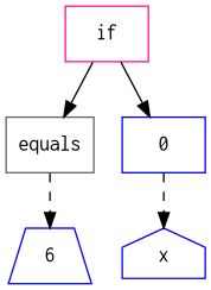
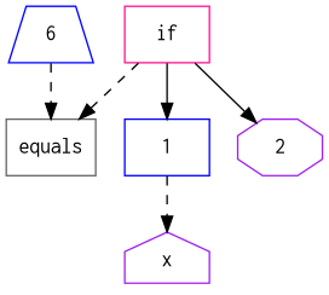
  digraph {
    node [color=blue fontname=courier shape=box]
    edge [style=solid]
    n1 [color=deeppink label=if]
    n2 [color=gray40 label=equals]
-   n3 [label=0]
+   n3 [label=1]
+   n4 [color=purple label=2 shape=octagon]
    n5 [label=6 shape=trapezium]
-   n6 [label=x shape=house]
-   n1 -> n2
+   n6 [color=purple label=x shape=house]
+   n1 -> n2 [style=dashed]
    n1 -> n3
-   n2 -> n5 [style=dashed]
+   n1 -> n4
+   n5 -> n2 [style=dashed]
    n3 -> n6 [style=dashed]
  }
